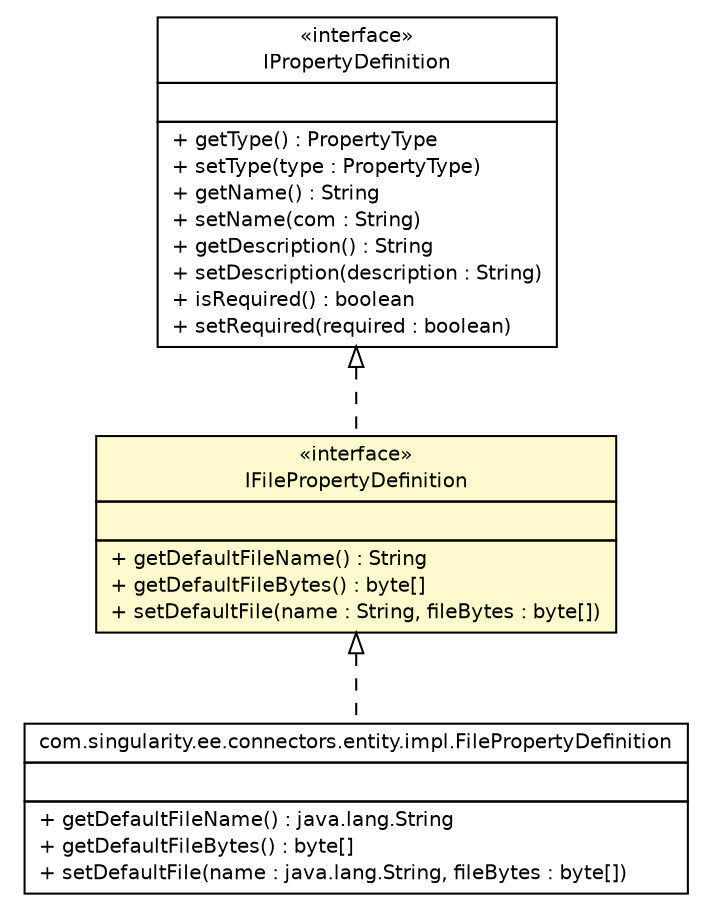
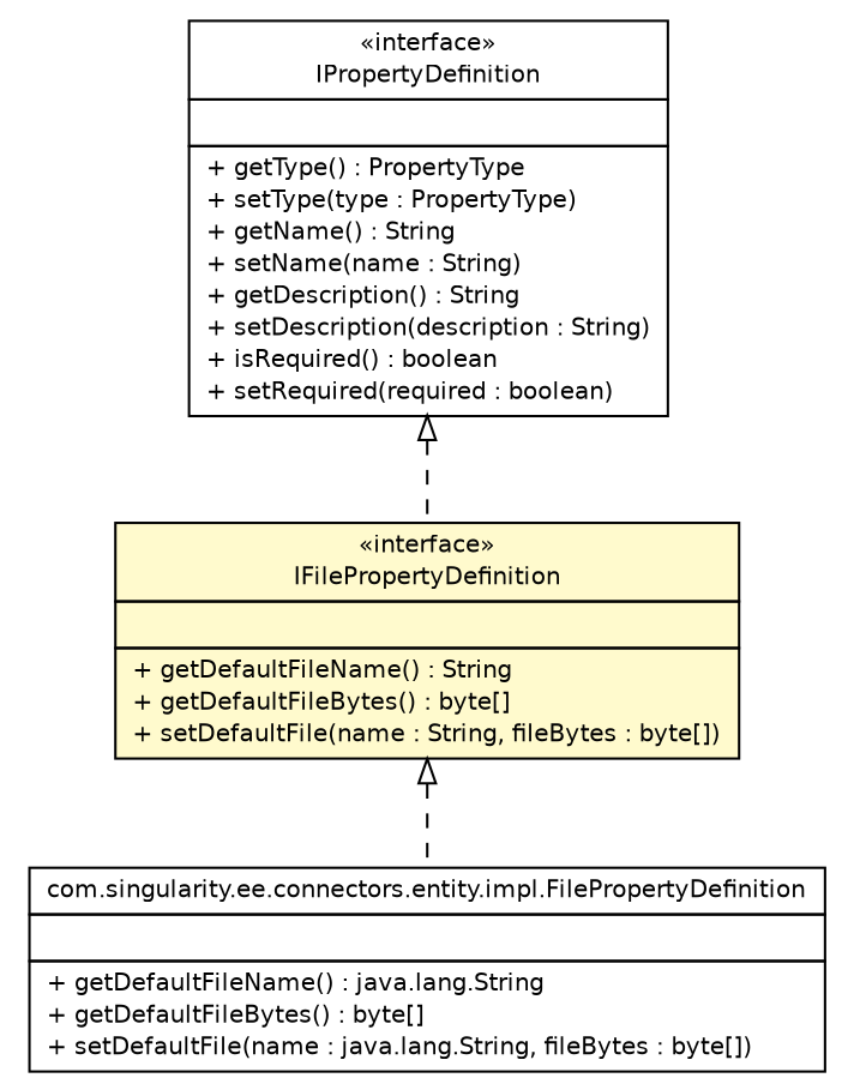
  digraph {
    nodesep=0.25
    ranksep=0.5
    node [fontcolor=black fontname=Helvetica fontsize=10.0 shape=plaintext]
    edge [arrowtail=empty dir=back fontname=Helvetica fontsize=10 headport=p labelfontname=Helvetica labelfontsize=10 style=dashed tailport=p]
    n1 [label=<<table title="com.singularity.ee.connectors.entity.api.IFilePropertyDefinition" border="0" cellborder="1" cellspacing="0" cellpadding="2" port="p" bgcolor="lemonChiffon" href="./IFilePropertyDefinition.html"> 		<tr><td><table border="0" cellspacing="0" cellpadding="1"> <tr><td align="center" balign="center"> &#171;interface&#187; </td></tr> <tr><td align="center" balign="center"> IFilePropertyDefinition </td></tr> 		</table></td></tr> 		<tr><td><table border="0" cellspacing="0" cellpadding="1"> <tr><td align="left" balign="left">  </td></tr> 		</table></td></tr> 		<tr><td><table border="0" cellspacing="0" cellpadding="1"> <tr><td align="left" balign="left"> + getDefaultFileName() : String </td></tr> <tr><td align="left" balign="left"> + getDefaultFileBytes() : byte[] </td></tr> <tr><td align="left" balign="left"> + setDefaultFile(name : String, fileBytes : byte[]) </td></tr> 		</table></td></tr> 		</table>>]
    n2 [label=<<table title="com.singularity.ee.connectors.entity.impl.FilePropertyDefinition" border="0" cellborder="1" cellspacing="0" cellpadding="2" port="p" href="../impl/FilePropertyDefinition.html"> 		<tr><td><table border="0" cellspacing="0" cellpadding="1"> <tr><td align="center" balign="center"> com.singularity.ee.connectors.entity.impl.FilePropertyDefinition </td></tr> 		</table></td></tr> 		<tr><td><table border="0" cellspacing="0" cellpadding="1"> <tr><td align="left" balign="left">  </td></tr> 		</table></td></tr> 		<tr><td><table border="0" cellspacing="0" cellpadding="1"> <tr><td align="left" balign="left"> + getDefaultFileName() : java.lang.String </td></tr> <tr><td align="left" balign="left"> + getDefaultFileBytes() : byte[] </td></tr> <tr><td align="left" balign="left"> + setDefaultFile(name : java.lang.String, fileBytes : byte[]) </td></tr> 		</table></td></tr> 		</table>>]
-   n3 [label=<<table title="com.singularity.ee.connectors.entity.api.IPropertyDefinition" border="0" cellborder="1" cellspacing="0" cellpadding="2" port="p" href="./IPropertyDefinition.html"> 		<tr><td><table border="0" cellspacing="0" cellpadding="1"> <tr><td align="center" balign="center"> &#171;interface&#187; </td></tr> <tr><td align="center" balign="center"> IPropertyDefinition </td></tr> 		</table></td></tr> 		<tr><td><table border="0" cellspacing="0" cellpadding="1"> <tr><td align="left" balign="left">  </td></tr> 		</table></td></tr> 		<tr><td><table border="0" cellspacing="0" cellpadding="1"> <tr><td align="left" balign="left"> + getType() : PropertyType </td></tr> <tr><td align="left" balign="left"> + setType(type : PropertyType) </td></tr> <tr><td align="left" balign="left"> + getName() : String </td></tr> <tr><td align="left" balign="left"> + setName(com : String) </td></tr> <tr><td align="left" balign="left"> + getDescription() : String </td></tr> <tr><td align="left" balign="left"> + setDescription(description : String) </td></tr> <tr><td align="left" balign="left"> + isRequired() : boolean </td></tr> <tr><td align="left" balign="left"> + setRequired(required : boolean) </td></tr> 		</table></td></tr> 		</table>>]
+   n3 [label=<<table title="com.singularity.ee.connectors.entity.api.IPropertyDefinition" border="0" cellborder="1" cellspacing="0" cellpadding="2" port="p" href="./IPropertyDefinition.html"> 		<tr><td><table border="0" cellspacing="0" cellpadding="1"> <tr><td align="center" balign="center"> &#171;interface&#187; </td></tr> <tr><td align="center" balign="center"> IPropertyDefinition </td></tr> 		</table></td></tr> 		<tr><td><table border="0" cellspacing="0" cellpadding="1"> <tr><td align="left" balign="left">  </td></tr> 		</table></td></tr> 		<tr><td><table border="0" cellspacing="0" cellpadding="1"> <tr><td align="left" balign="left"> + getType() : PropertyType </td></tr> <tr><td align="left" balign="left"> + setType(type : PropertyType) </td></tr> <tr><td align="left" balign="left"> + getName() : String </td></tr> <tr><td align="left" balign="left"> + setName(name : String) </td></tr> <tr><td align="left" balign="left"> + getDescription() : String </td></tr> <tr><td align="left" balign="left"> + setDescription(description : String) </td></tr> <tr><td align="left" balign="left"> + isRequired() : boolean </td></tr> <tr><td align="left" balign="left"> + setRequired(required : boolean) </td></tr> 		</table></td></tr> 		</table>>]
    n1 -> n2
    n3 -> n1
  }
